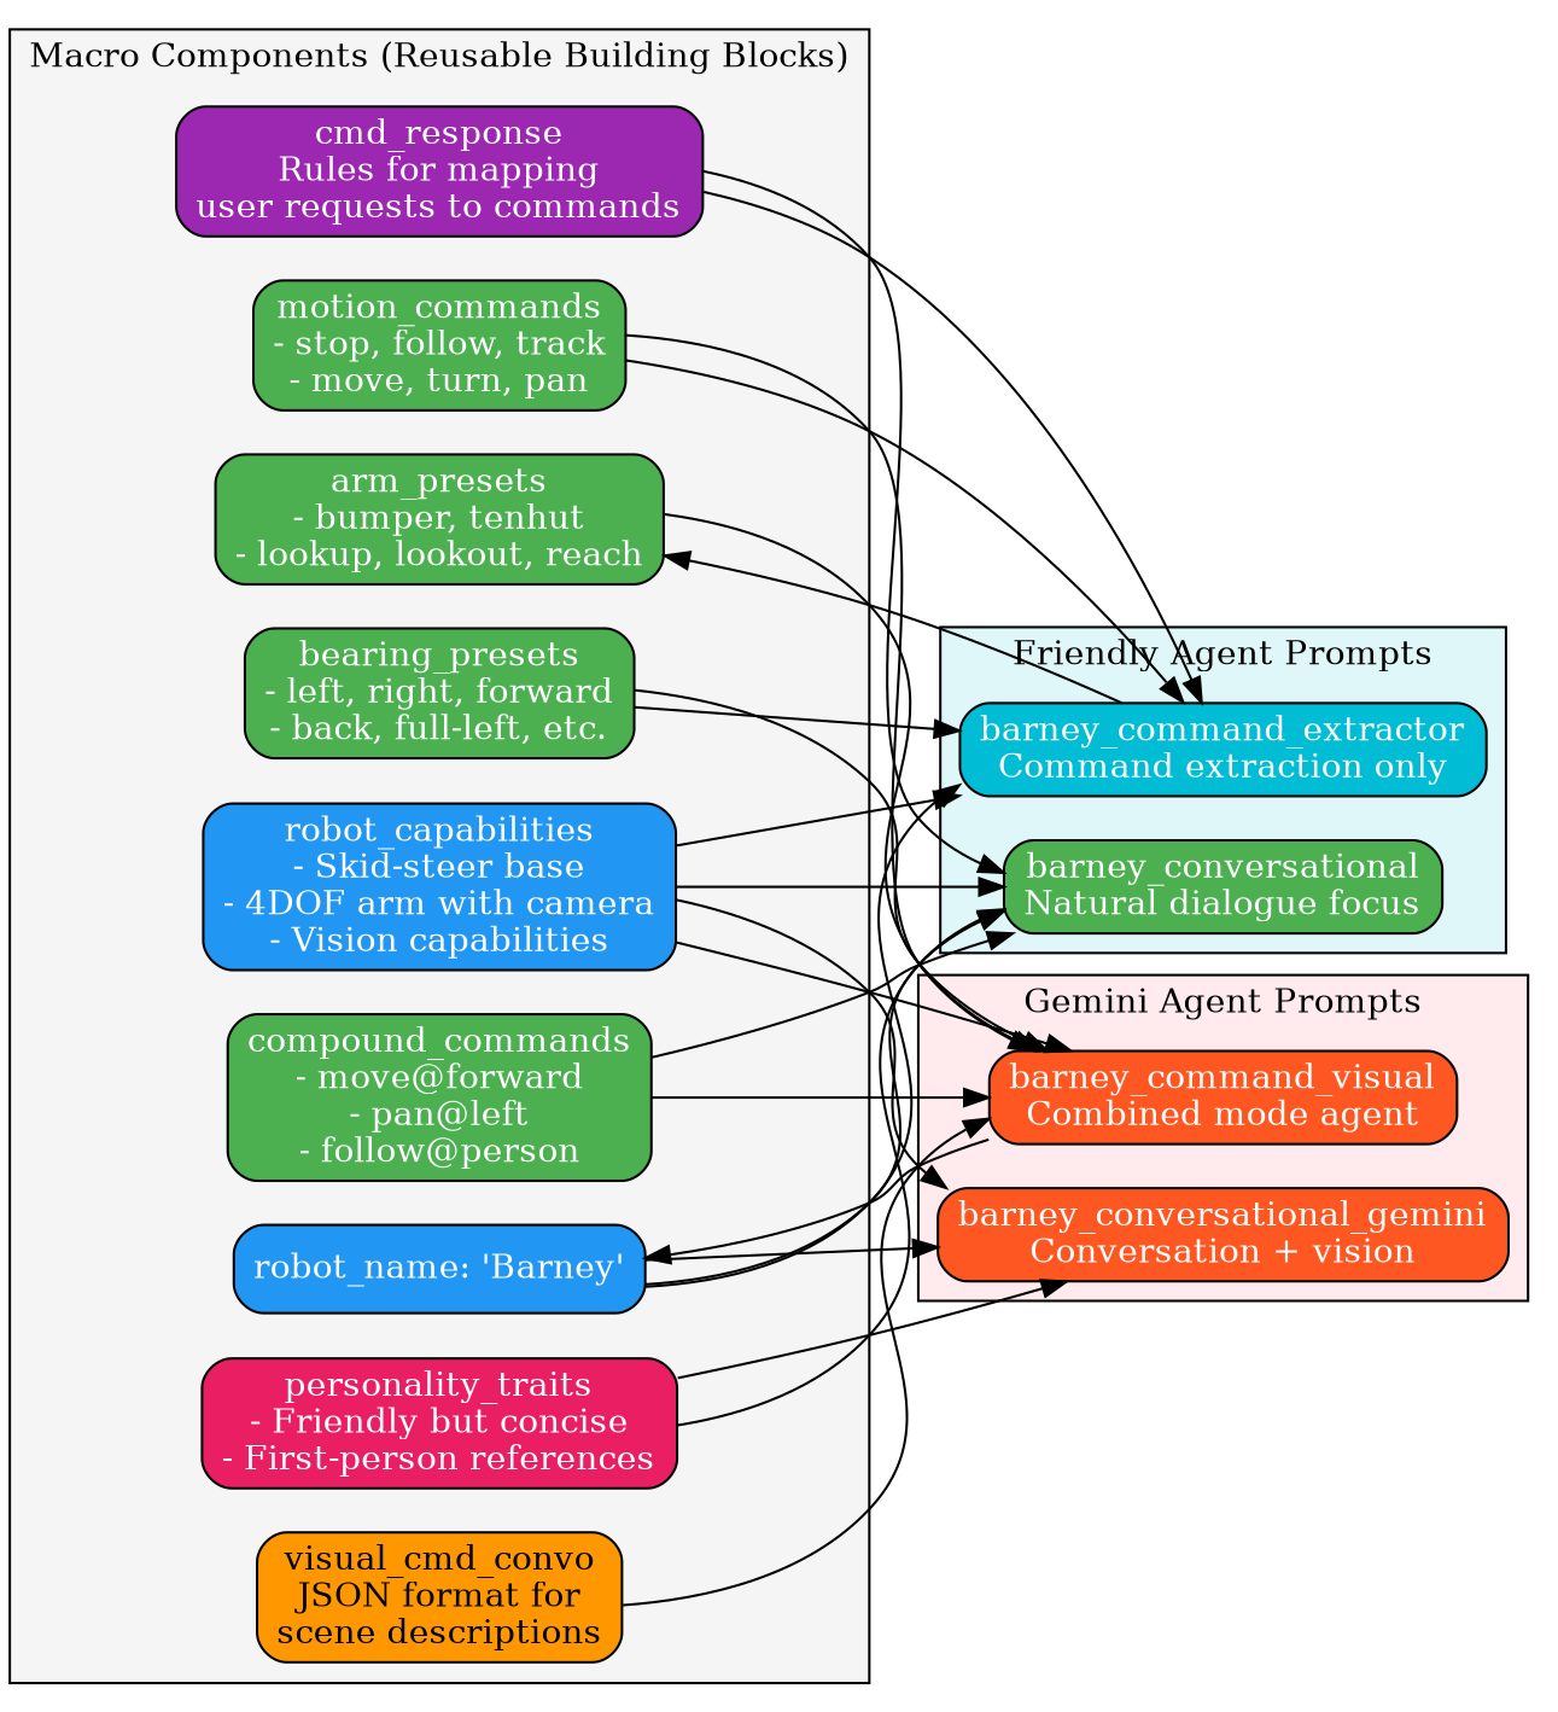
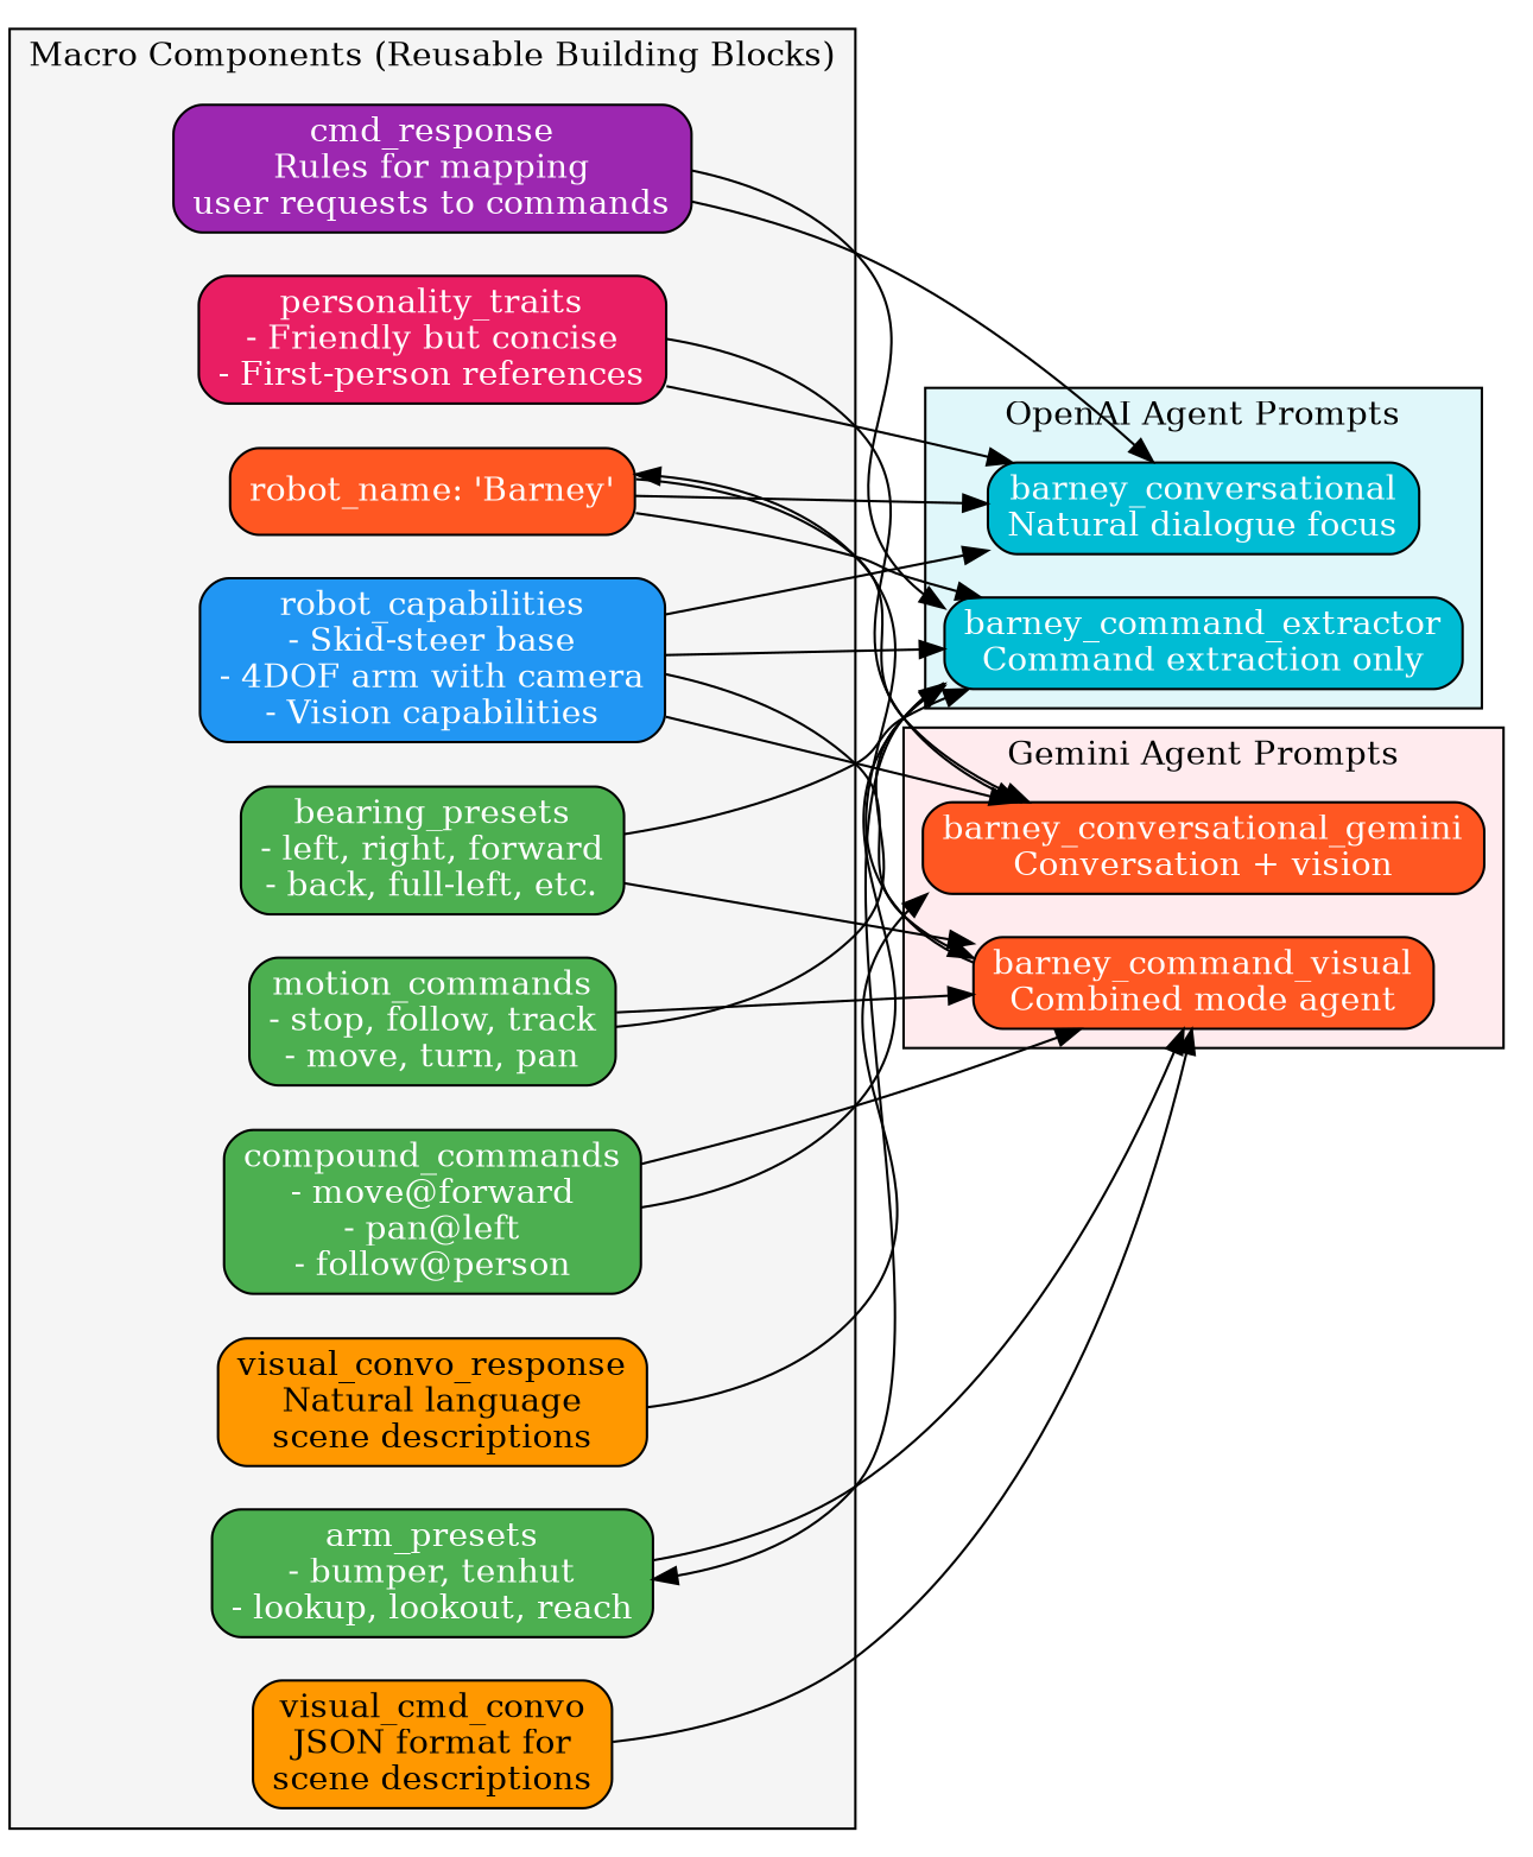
  digraph {
    compound=true
    fontname="DejaVu Serif"
    rankdir=LR
    node [fillcolor="#4caf50" fontcolor=white fontname="DejaVu Serif" shape=box style="rounded,filled"]
    edge [fontname="DejaVu Serif" fontsize=10]
-   n1 [fillcolor="#2196f3" label="robot_name: 'Barney'"]
+   n1 [fillcolor="#ff5722" label="robot_name: 'Barney'"]
    n2 [fillcolor="#2196f3" label="robot_capabilities\n- Skid-steer base\n- 4DOF arm with camera\n- Vision capabilities"]
    n3 [label="arm_presets\n- bumper, tenhut\n- lookup, lookout, reach"]
    n4 [label="bearing_presets\n- left, right, forward\n- back, full-left, etc."]
    n5 [label="motion_commands\n- stop, follow, track\n- move, turn, pan"]
    n6 [label="compound_commands\n- move@forward\n- pan@left\n- follow@person"]
    n7 [fillcolor="#9c27b0" label="cmd_response\nRules for mapping\nuser requests to commands"]
    n8 [fillcolor="#ff9800" fontcolor=black label="visual_cmd_convo\nJSON format for\nscene descriptions"]
+   n9 [fillcolor="#ff9800" fontcolor=black label="visual_convo_response\nNatural language\nscene descriptions"]
    n10 [fillcolor="#e91e63" label="personality_traits\n- Friendly but concise\n- First-person references"]
-   n11 [label="barney_conversational\nNatural dialogue focus"]
+   n11 [fillcolor="#00bcd4" label="barney_conversational\nNatural dialogue focus"]
    n12 [fillcolor="#00bcd4" label="barney_command_extractor\nCommand extraction only"]
    n13 [fillcolor="#ff5722" label="barney_conversational_gemini\nConversation + vision"]
    n14 [fillcolor="#ff5722" label="barney_command_visual\nCombined mode agent"]
    subgraph cluster_1 {
      fillcolor="#f5f5f5"
      label="Macro Components (Reusable Building Blocks)"
      style=filled
      n1
      n2
      n3
      n4
      n5
      n6
      n7
      n8
+     n9
      n10
    }
    subgraph cluster_2 {
      fillcolor="#e0f7fa"
-     label="Friendly Agent Prompts"
+     label="OpenAI Agent Prompts"
      style=filled
      n11
      n12
    }
    subgraph cluster_3 {
      fillcolor="#ffebee"
      label="Gemini Agent Prompts"
      style=filled
      n13
      n14
    }
    n1 -> n11
    n1 -> n12
    n1 -> n13
    n2 -> n11
    n2 -> n12
    n2 -> n13
    n2 -> n14
    n3 -> n14
    n4 -> n12
    n4 -> n14
    n5 -> n12
    n5 -> n14
-   n6 -> n11
+   n6 -> n12
    n6 -> n14
    n7 -> n11
    n7 -> n12
    n8 -> n14
+   n9 -> n13
    n10 -> n11
    n10 -> n13
    n12 -> n3
    n14 -> n1
  }
